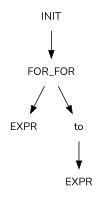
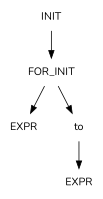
  digraph {
    fontname=Nunito
    ordering=out
    node [fontname=Nunito shape=plaintext]
    edge [fontname=Nunito]
    n1 [label=EXPR]
    n2 [label=INIT]
-   FOR_INIT [label=FOR_FOR]
+   FOR_INIT
    EXPR
    to
    n2 -> FOR_INIT
    FOR_INIT -> EXPR
    FOR_INIT -> to
    to -> n1
  }
